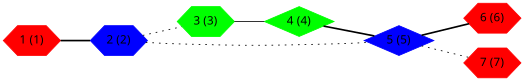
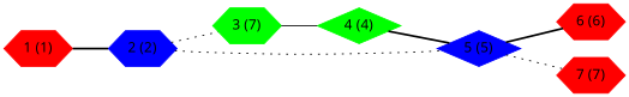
  graph {
    rankdir=LR
    fontname="Noto Sans"
    node [color=red style=filled shape=hexagon fontname="Noto Sans"]
    edge [style=bold fontname="Noto Sans"]
    n1 [label="1 (1)"]
    n2 [color=blue label="2 (2)"]
-   n3 [color=green label="3 (3)"]
+   n3 [color=green label="3 (7)"]
    n4 [color=blue label="5 (5)" shape=diamond]
    n5 [color=green label="4 (4)" shape=diamond]
    n6 [label="6 (6)"]
    n7 [label="7 (7)"]
    n1 -- n2
    n2 -- n3 [style=dotted]
    n2 -- n4 [style=dotted]
    n3 -- n5 [style=solid]
    n4 -- n6
    n4 -- n7 [style=dotted]
    n5 -- n4
  }
